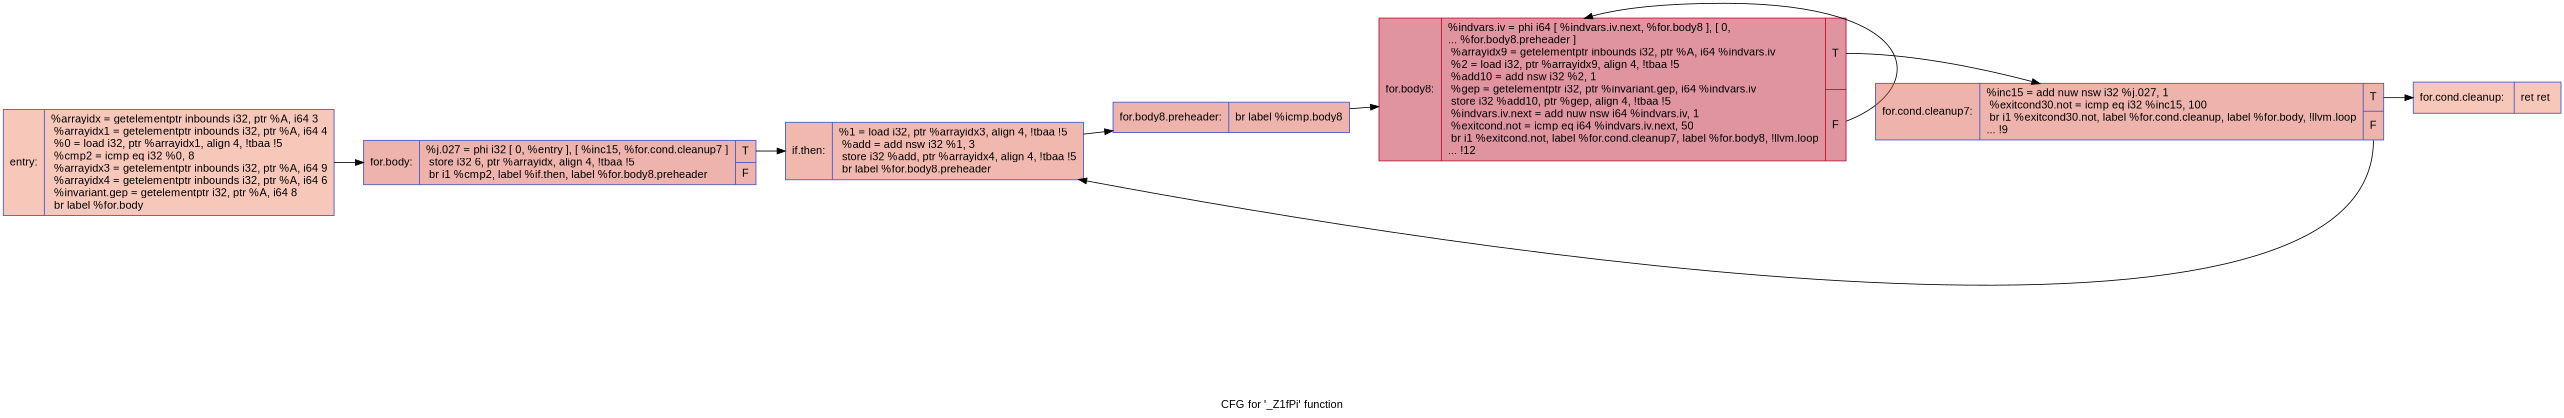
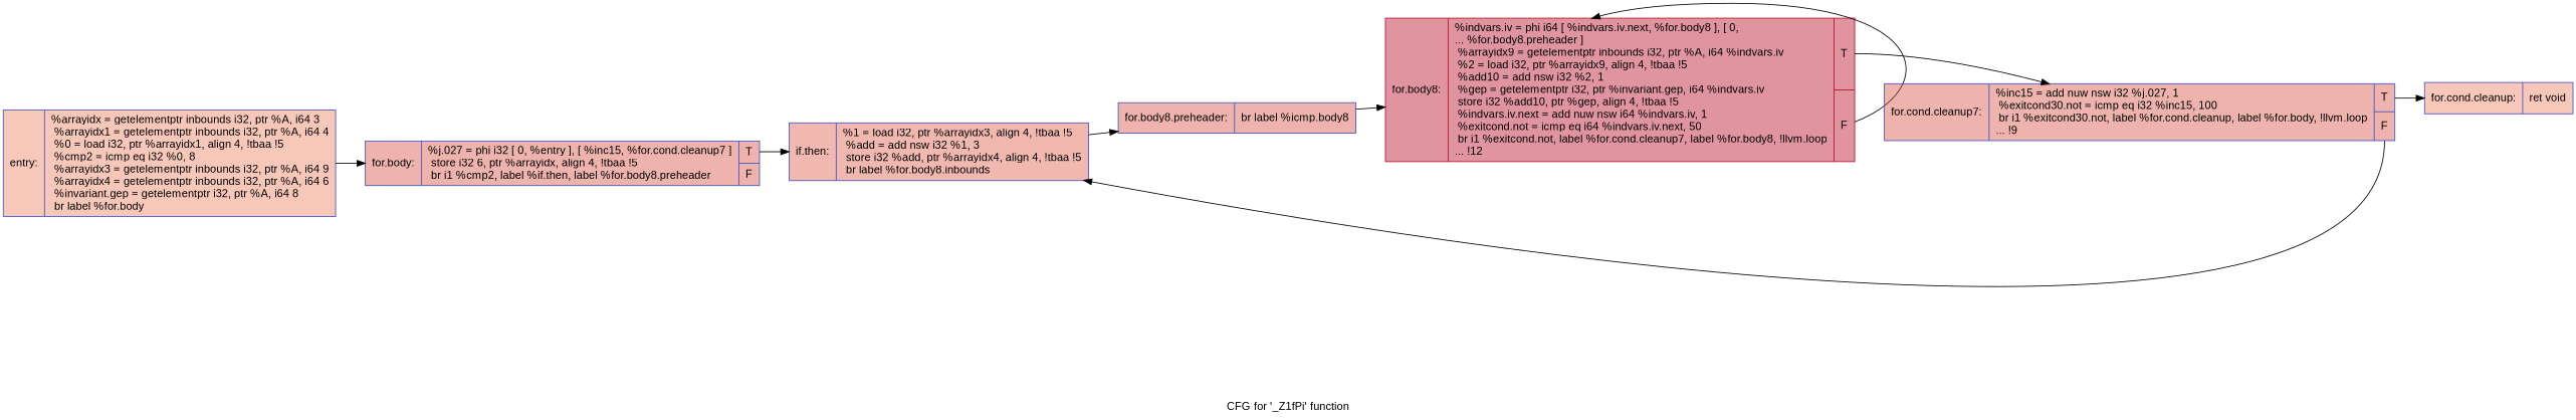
  digraph {
    fontname="Liberation Sans"
    label="CFG for '_Z1fPi' function"
    rankdir=LR
    node [color="#3d50c3ff" fillcolor="#d6524470" fontname="Liberation Sans" shape=record style=filled]
    edge [fontname="Liberation Sans"]
    n1 [fillcolor="#ec7f6370" label="{entry:\l|  %arrayidx = getelementptr inbounds i32, ptr %A, i64 3\l  %arrayidx1 = getelementptr inbounds i32, ptr %A, i64 4\l  %0 = load i32, ptr %arrayidx1, align 4, !tbaa !5\l  %cmp2 = icmp eq i32 %0, 8\l  %arrayidx3 = getelementptr inbounds i32, ptr %A, i64 9\l  %arrayidx4 = getelementptr inbounds i32, ptr %A, i64 6\l  %invariant.gep = getelementptr i32, ptr %A, i64 8\l  br label %for.body\l}"]
    n2 [label="{for.body:\l|  %j.027 = phi i32 [ 0, %entry ], [ %inc15, %for.cond.cleanup7 ]\l  store i32 6, ptr %arrayidx, align 4, !tbaa !5\l  br i1 %cmp2, label %if.then, label %for.body8.preheader\l|{<s0>T|<s1>F}}"]
-   n3 [fillcolor="#dc5d4a70" label="{if.then:\l|  %1 = load i32, ptr %arrayidx3, align 4, !tbaa !5\l  %add = add nsw i32 %1, 3\l  store i32 %add, ptr %arrayidx4, align 4, !tbaa !5\l  br label %for.body8.preheader\l}"]
+   n3 [fillcolor="#dc5d4a70" label="{if.then:\l|  %1 = load i32, ptr %arrayidx3, align 4, !tbaa !5\l  %add = add nsw i32 %1, 3\l  store i32 %add, ptr %arrayidx4, align 4, !tbaa !5\l  br label %for.body8.inbounds\l}"]
    n4 [label="{for.body8.preheader:\l|  br label %icmp.body8\l}"]
    n5 [color="#b70d28ff" fillcolor="#b70d2870" label="{for.body8:\l|  %indvars.iv = phi i64 [ %indvars.iv.next, %for.body8 ], [ 0,\l... %for.body8.preheader ]\l  %arrayidx9 = getelementptr inbounds i32, ptr %A, i64 %indvars.iv\l  %2 = load i32, ptr %arrayidx9, align 4, !tbaa !5\l  %add10 = add nsw i32 %2, 1\l  %gep = getelementptr i32, ptr %invariant.gep, i64 %indvars.iv\l  store i32 %add10, ptr %gep, align 4, !tbaa !5\l  %indvars.iv.next = add nuw nsw i64 %indvars.iv, 1\l  %exitcond.not = icmp eq i64 %indvars.iv.next, 50\l  br i1 %exitcond.not, label %for.cond.cleanup7, label %for.body8, !llvm.loop\l... !12\l|{<s0>T|<s1>F}}"]
-   n6 [fillcolor="#ec7f6370" label="{for.cond.cleanup:\l|  ret ret\l}"]
+   n6 [fillcolor="#ec7f6370" label="{for.cond.cleanup:\l|  ret void\l}"]
    n7 [label="{for.cond.cleanup7:\l|  %inc15 = add nuw nsw i32 %j.027, 1\l  %exitcond30.not = icmp eq i32 %inc15, 100\l  br i1 %exitcond30.not, label %for.cond.cleanup, label %for.body, !llvm.loop\l... !9\l|{<s0>T|<s1>F}}"]
    n1 -> n2
    n2 -> n3 [tailport=s0]
    n3 -> n4
    n4 -> n5
    n5 -> n5 [tailport=s1]
    n5 -> n7 [tailport=s0]
    n7 -> n3 [tailport=s1]
    n7 -> n6 [tailport=s0]
  }
